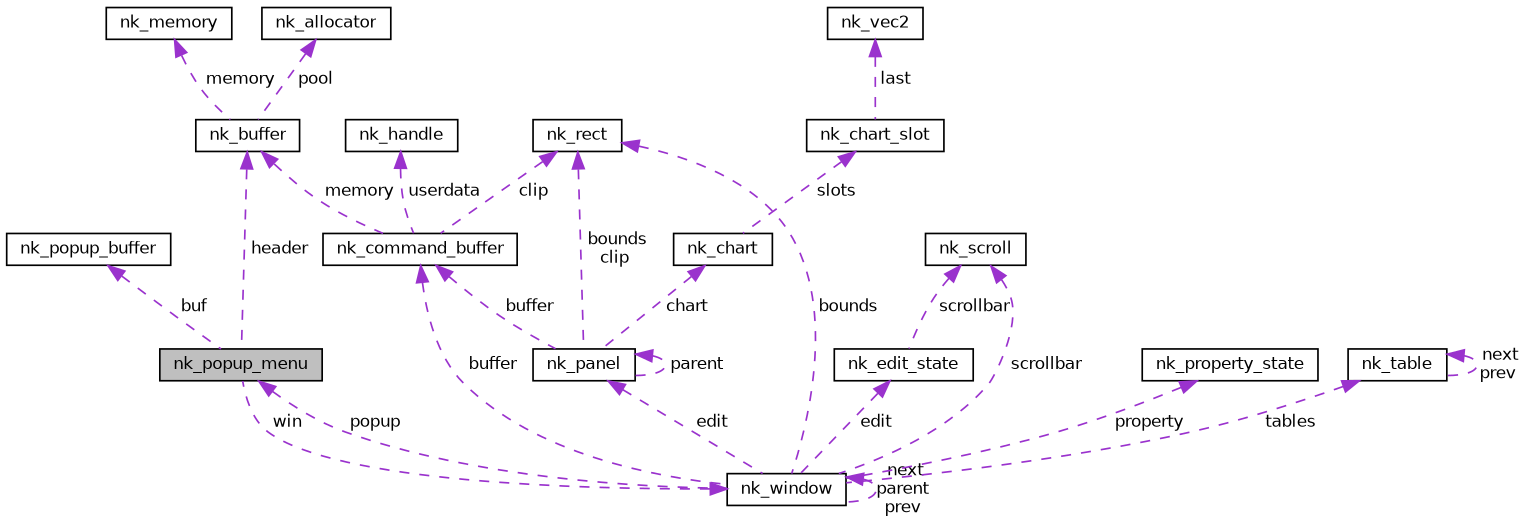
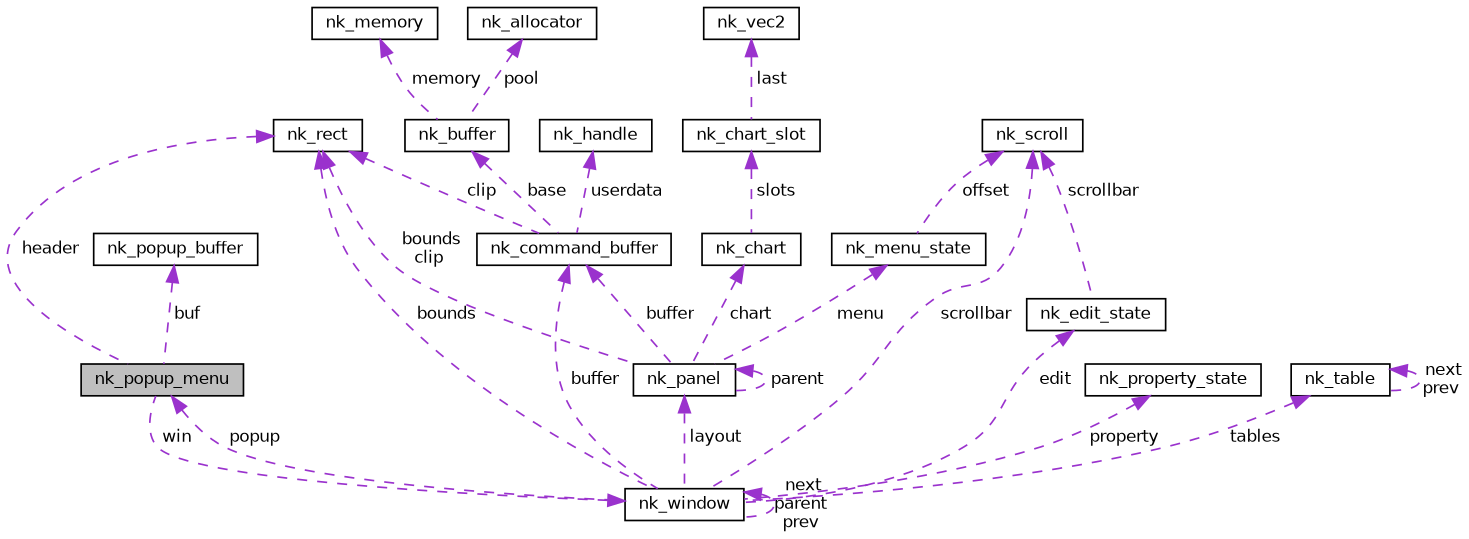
  digraph {
    node [color=black fillcolor=white fontname=Helvetica fontsize=10 shape=record style=filled]
    edge [color=darkorchid3 dir=back fontname=Helvetica fontsize=10 labelfontname=Helvetica labelfontsize=10 style=dashed]
    n1 [fillcolor=grey75 fontcolor=black height=0.2 label=nk_popup_menu width=0.4]
    n2 [height=0.2 label=nk_window width=0.4]
    n3 [height=0.2 label=nk_rect width=0.4]
    n4 [height=0.2 label=nk_command_buffer width=0.4]
    n5 [height=0.2 label=nk_panel width=0.4]
    n6 [height=0.2 label=nk_popup_buffer width=0.4]
    n7 [height=0.2 label=nk_buffer width=0.4]
    n8 [height=0.2 label=nk_allocator width=0.4]
    n9 [height=0.2 label=nk_handle width=0.4]
    n10 [height=0.2 label=nk_memory width=0.4]
    n11 [height=0.2 label=nk_scroll width=0.4]
+   n12 [height=0.2 label=nk_menu_state width=0.4]
    n13 [height=0.2 label=nk_edit_state width=0.4]
    n14 [height=0.2 label=nk_property_state width=0.4]
    n15 [height=0.2 label=nk_chart width=0.4]
    n16 [height=0.2 label=nk_chart_slot width=0.4]
    n17 [height=0.2 label=nk_vec2 width=0.4]
    n18 [height=0.2 label=nk_table width=0.4]
    n1 -> n2 [label=" popup"]
    n2 -> n1 [label=" win"]
    n2 -> n2 [label=" next\nparent\nprev"]
-   n7 -> n1 [label=" header"]
+   n3 -> n1 [label=" header"]
    n3 -> n2 [label=" bounds"]
    n3 -> n4 [label=" clip"]
    n3 -> n5 [label=" bounds\nclip"]
    n4 -> n2 [label=" buffer"]
    n4 -> n5 [label=" buffer"]
-   n5 -> n2 [label=" edit"]
+   n5 -> n2 [label=" layout"]
    n5 -> n5 [label=" parent"]
    n6 -> n1 [label=" buf"]
-   n7 -> n4 [label=" memory"]
+   n7 -> n4 [label=" base"]
    n8 -> n7 [label=" pool"]
    n9 -> n4 [label=" userdata"]
    n10 -> n7 [label=" memory"]
    n11 -> n2 [label=" scrollbar"]
+   n11 -> n12 [label=" offset"]
    n11 -> n13 [label=" scrollbar"]
+   n12 -> n5 [label=" menu"]
    n13 -> n2 [label=" edit"]
    n14 -> n2 [label=" property"]
    n15 -> n5 [label=" chart"]
    n16 -> n15 [label=" slots"]
    n17 -> n16 [label=" last"]
    n18 -> n2 [label=" tables"]
    n18 -> n18 [label=" next\nprev"]
  }
